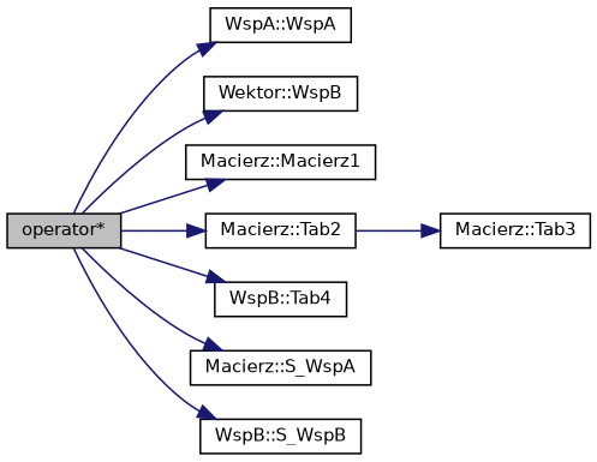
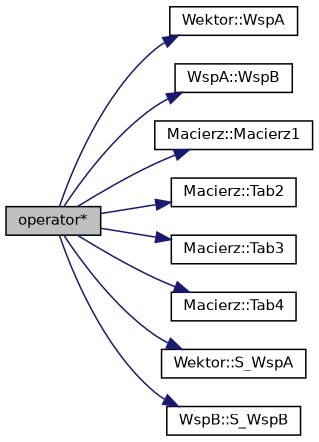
  digraph {
    rankdir=LR
    node [color=black fillcolor=white fontname=Helvetica fontsize=10 shape=record style=filled]
    edge [color=midnightblue fontname=Helvetica fontsize=10 labelfontname=Helvetica labelfontsize=10 style=solid]
    n1 [fillcolor=grey75 fontcolor=black height=0.2 label="operator*" width=0.4]
-   n2 [height=0.2 label="WspA::WspA" width=0.4]
-   n3 [height=0.2 label="Wektor::WspB" width=0.4]
+   n2 [height=0.2 label="Wektor::WspA" width=0.4]
+   n3 [height=0.2 label="WspA::WspB" width=0.4]
    n4 [height=0.2 label="Macierz::Macierz1" width=0.4]
    n5 [height=0.2 label="Macierz::Tab2" width=0.4]
    n6 [height=0.2 label="Macierz::Tab3" width=0.4]
-   n7 [height=0.2 label="WspB::Tab4" width=0.4]
-   n8 [height=0.2 label="Macierz::S_WspA" width=0.4]
+   n7 [height=0.2 label="Macierz::Tab4" width=0.4]
+   n8 [height=0.2 label="Wektor::S_WspA" width=0.4]
    n9 [height=0.2 label="WspB::S_WspB" width=0.4]
    n1 -> n2
    n1 -> n3
    n1 -> n4
    n1 -> n5
-   n5 -> n6
+   n1 -> n6
    n1 -> n7
    n1 -> n8
    n1 -> n9
  }
